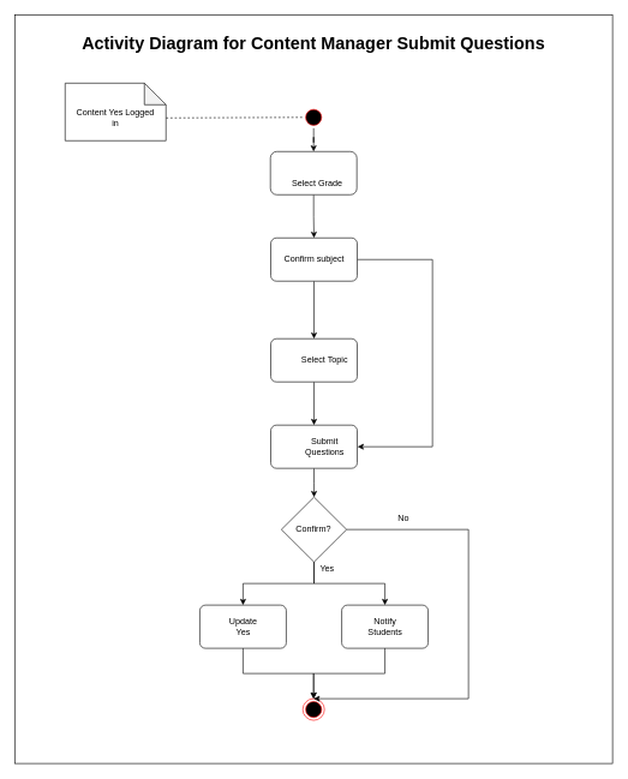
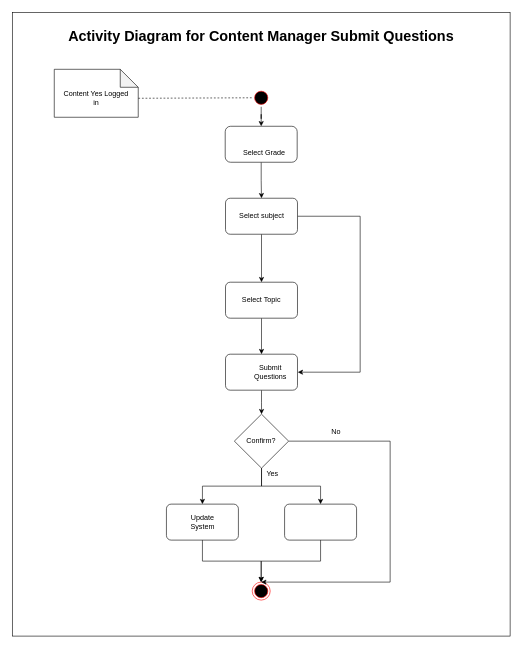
  <mxCell id="0" />
  <mxCell id="1" parent="0" />
  <mxCell id="2" value="" style="rounded=0;whiteSpace=wrap;html=1;" parent="1" vertex="1"><mxGeometry x="20" y="20" width="830" height="1040" as="geometry" /></mxCell>
  <mxCell id="3" value="" style="edgeStyle=orthogonalEdgeStyle;rounded=0;orthogonalLoop=1;jettySize=auto;html=1;" parent="1" source="4" target="6" edge="1"><mxGeometry relative="1" as="geometry" /></mxCell>
  <mxCell id="4" value="" style="ellipse;html=1;shape=startState;fillColor=#000000;strokeColor=#ff0000;" parent="1" vertex="1"><mxGeometry x="420" y="147.5" width="30" height="30" as="geometry" /></mxCell>
  <mxCell id="5" value="" style="edgeStyle=orthogonalEdgeStyle;rounded=0;orthogonalLoop=1;jettySize=auto;html=1;entryX=0.5;entryY=0;entryDx=0;entryDy=0;" parent="1" source="6" target="17" edge="1"><mxGeometry relative="1" as="geometry"><mxPoint x="435" y="370" as="targetPoint" /></mxGeometry></mxCell>
  <mxCell id="6" value="" style="rounded=1;whiteSpace=wrap;html=1;" parent="1" vertex="1"><mxGeometry x="375" y="210" width="120" height="60" as="geometry" /></mxCell>
  <mxCell id="7" value="" style="ellipse;html=1;shape=endState;fillColor=#000000;strokeColor=#ff0000;" parent="1" vertex="1"><mxGeometry x="420" y="970" width="30" height="30" as="geometry" /></mxCell>
  <mxCell id="8" value="Select Grade" style="text;html=1;strokeColor=none;fillColor=none;align=center;verticalAlign=middle;whiteSpace=wrap;rounded=0;" parent="1" vertex="1"><mxGeometry x="395" y="245" width="90" height="20" as="geometry" /></mxCell>
  <mxCell id="9" value="&lt;font style=&quot;font-size: 24px&quot;&gt;&lt;b&gt;Activity Diagram for Content Manager Submit Questions&lt;/b&gt;&lt;/font&gt;" style="text;html=1;strokeColor=none;fillColor=none;align=center;verticalAlign=middle;whiteSpace=wrap;rounded=0;" parent="1" vertex="1"><mxGeometry x="60" y="40" width="750" height="40" as="geometry" /></mxCell>
  <mxCell id="10" value="" style="shape=note;whiteSpace=wrap;html=1;backgroundOutline=1;darkOpacity=0.05;" parent="1" vertex="1"><mxGeometry x="90" y="115" width="140" height="80" as="geometry" /></mxCell>
  <mxCell id="11" value="" style="endArrow=none;dashed=1;html=1;entryX=0;entryY=0.5;entryDx=0;entryDy=0;exitX=1.001;exitY=0.604;exitDx=0;exitDy=0;exitPerimeter=0;" parent="1" source="10" target="4" edge="1"><mxGeometry width="50" height="50" relative="1" as="geometry"><mxPoint x="230" y="170" as="sourcePoint" /><mxPoint x="510" y="370" as="targetPoint" /></mxGeometry></mxCell>
  <mxCell id="12" value="Content Yes Logged in" style="text;html=1;strokeColor=none;fillColor=none;align=center;verticalAlign=middle;whiteSpace=wrap;rounded=0;" parent="1" vertex="1"><mxGeometry x="100" y="140" width="120" height="45" as="geometry" /></mxCell>
  <mxCell id="13" value="No" style="text;html=1;strokeColor=none;fillColor=none;align=center;verticalAlign=middle;whiteSpace=wrap;rounded=0;" vertex="1" parent="1"><mxGeometry x="540" y="710" width="40" height="20" as="geometry" /></mxCell>
  <mxCell id="14" value="Yes" style="text;html=1;strokeColor=none;fillColor=none;align=center;verticalAlign=middle;whiteSpace=wrap;rounded=0;" vertex="1" parent="1"><mxGeometry x="434" y="780" width="40" height="20" as="geometry" /></mxCell>
  <mxCell id="15" value="" style="edgeStyle=orthogonalEdgeStyle;rounded=0;orthogonalLoop=1;jettySize=auto;html=1;" edge="1" parent="1" source="17" target="19"><mxGeometry relative="1" as="geometry" /></mxCell>
  <mxCell id="16" value="" style="edgeStyle=orthogonalEdgeStyle;rounded=0;orthogonalLoop=1;jettySize=auto;html=1;" edge="1" parent="1" source="17"><mxGeometry relative="1" as="geometry"><mxPoint x="496" y="620" as="targetPoint" /><Array as="points"><mxPoint x="600" y="360" /><mxPoint x="600" y="620" /><mxPoint x="496" y="620" /></Array></mxGeometry></mxCell>
  <mxCell id="17" value="" style="rounded=1;whiteSpace=wrap;html=1;arcSize=13;" vertex="1" parent="1"><mxGeometry x="375.5" y="330" width="120" height="60" as="geometry" /></mxCell>
  <mxCell id="18" value="" style="edgeStyle=orthogonalEdgeStyle;rounded=0;orthogonalLoop=1;jettySize=auto;html=1;" edge="1" parent="1" source="19" target="21"><mxGeometry relative="1" as="geometry" /></mxCell>
  <mxCell id="19" value="" style="rounded=1;whiteSpace=wrap;html=1;arcSize=13;" vertex="1" parent="1"><mxGeometry x="375.5" y="470" width="120" height="60" as="geometry" /></mxCell>
  <mxCell id="20" value="" style="edgeStyle=orthogonalEdgeStyle;rounded=0;orthogonalLoop=1;jettySize=auto;html=1;" edge="1" parent="1" source="21" target="27"><mxGeometry relative="1" as="geometry" /></mxCell>
  <mxCell id="21" value="" style="rounded=1;whiteSpace=wrap;html=1;arcSize=13;" vertex="1" parent="1"><mxGeometry x="375.5" y="590" width="120" height="60" as="geometry" /></mxCell>
- <mxCell id="22" value="Confirm subject" style="text;html=1;strokeColor=none;fillColor=none;align=center;verticalAlign=middle;whiteSpace=wrap;rounded=0;" parent="1" vertex="1"><mxGeometry x="385.5" y="340" width="100" height="40" as="geometry" /></mxCell>
- <mxCell id="23" value="Select Topic" style="text;html=1;strokeColor=none;fillColor=none;align=center;verticalAlign=middle;whiteSpace=wrap;rounded=0;" parent="1" vertex="1"><mxGeometry x="412" y="485" width="77" height="30" as="geometry" /></mxCell>
+ <mxCell id="22" value="Select subject" style="text;html=1;strokeColor=none;fillColor=none;align=center;verticalAlign=middle;whiteSpace=wrap;rounded=0;" parent="1" vertex="1"><mxGeometry x="385.5" y="340" width="100" height="40" as="geometry" /></mxCell>
+ <mxCell id="23" value="Select Topic" style="text;html=1;strokeColor=none;fillColor=none;align=center;verticalAlign=middle;whiteSpace=wrap;rounded=0;" parent="1" vertex="1"><mxGeometry x="397" y="485" width="77" height="30" as="geometry" /></mxCell>
  <mxCell id="24" value="Submit Questions" style="text;html=1;strokeColor=none;fillColor=none;align=center;verticalAlign=middle;whiteSpace=wrap;rounded=0;" parent="1" vertex="1"><mxGeometry x="412" y="610" width="77" height="20" as="geometry" /></mxCell>
  <mxCell id="25" value="" style="edgeStyle=orthogonalEdgeStyle;rounded=0;orthogonalLoop=1;jettySize=auto;html=1;entryX=0.5;entryY=0;entryDx=0;entryDy=0;" edge="1" parent="1" source="27" target="31"><mxGeometry relative="1" as="geometry"><mxPoint x="435.5" y="860" as="targetPoint" /></mxGeometry></mxCell>
  <mxCell id="26" value="" style="edgeStyle=orthogonalEdgeStyle;rounded=0;orthogonalLoop=1;jettySize=auto;html=1;entryX=0.5;entryY=0;entryDx=0;entryDy=0;exitX=1;exitY=0.5;exitDx=0;exitDy=0;" edge="1" parent="1" source="27" target="7"><mxGeometry relative="1" as="geometry"><mxPoint x="560.75" y="735" as="targetPoint" /><Array as="points"><mxPoint x="650" y="735" /><mxPoint x="650" y="970" /></Array></mxGeometry></mxCell>
  <mxCell id="27" value="" style="rhombus;whiteSpace=wrap;html=1;" vertex="1" parent="1"><mxGeometry x="390.25" y="690" width="90.5" height="90" as="geometry" /></mxCell>
  <mxCell id="28" value="Confirm?" style="text;html=1;strokeColor=none;fillColor=none;align=center;verticalAlign=middle;whiteSpace=wrap;rounded=0;" vertex="1" parent="1"><mxGeometry x="415" y="725" width="40" height="20" as="geometry" /></mxCell>
  <mxCell id="29" value="" style="edgeStyle=orthogonalEdgeStyle;rounded=0;orthogonalLoop=1;jettySize=auto;html=1;entryX=0.5;entryY=0;entryDx=0;entryDy=0;exitX=0.5;exitY=1;exitDx=0;exitDy=0;" edge="1" parent="1" source="30" target="7"><mxGeometry relative="1" as="geometry"><mxPoint x="337" y="980" as="targetPoint" /></mxGeometry></mxCell>
  <mxCell id="30" value="" style="rounded=1;whiteSpace=wrap;html=1;arcSize=13;" vertex="1" parent="1"><mxGeometry x="277" y="840" width="120" height="60" as="geometry" /></mxCell>
  <mxCell id="31" value="" style="rounded=1;whiteSpace=wrap;html=1;arcSize=13;" vertex="1" parent="1"><mxGeometry x="474" y="840" width="120" height="60" as="geometry" /></mxCell>
  <mxCell id="32" value="" style="edgeStyle=orthogonalEdgeStyle;rounded=0;orthogonalLoop=1;jettySize=auto;html=1;entryX=0.5;entryY=0;entryDx=0;entryDy=0;exitX=0.5;exitY=1;exitDx=0;exitDy=0;" edge="1" parent="1" source="27" target="30"><mxGeometry relative="1" as="geometry"><mxPoint x="445.6" y="789.901" as="sourcePoint" /><mxPoint x="544" y="850" as="targetPoint" /></mxGeometry></mxCell>
  <mxCell id="33" value="" style="edgeStyle=orthogonalEdgeStyle;rounded=0;orthogonalLoop=1;jettySize=auto;html=1;entryX=0.5;entryY=0;entryDx=0;entryDy=0;exitX=0.5;exitY=1;exitDx=0;exitDy=0;" edge="1" parent="1" source="31" target="7"><mxGeometry relative="1" as="geometry"><mxPoint x="347" y="910" as="sourcePoint" /><mxPoint x="445" y="980" as="targetPoint" /></mxGeometry></mxCell>
- <mxCell id="34" value="Update Yes" style="text;html=1;strokeColor=none;fillColor=none;align=center;verticalAlign=middle;whiteSpace=wrap;rounded=0;" vertex="1" parent="1"><mxGeometry x="305.5" y="860" width="63" height="20" as="geometry" /></mxCell>
- <mxCell id="35" value="Notify Students" style="text;html=1;strokeColor=none;fillColor=none;align=center;verticalAlign=middle;whiteSpace=wrap;rounded=0;" vertex="1" parent="1"><mxGeometry x="502.5" y="860" width="63" height="20" as="geometry" /></mxCell>
+ <mxCell id="34" value="Update System" style="text;html=1;strokeColor=none;fillColor=none;align=center;verticalAlign=middle;whiteSpace=wrap;rounded=0;" vertex="1" parent="1"><mxGeometry x="305.5" y="860" width="63" height="20" as="geometry" /></mxCell>
